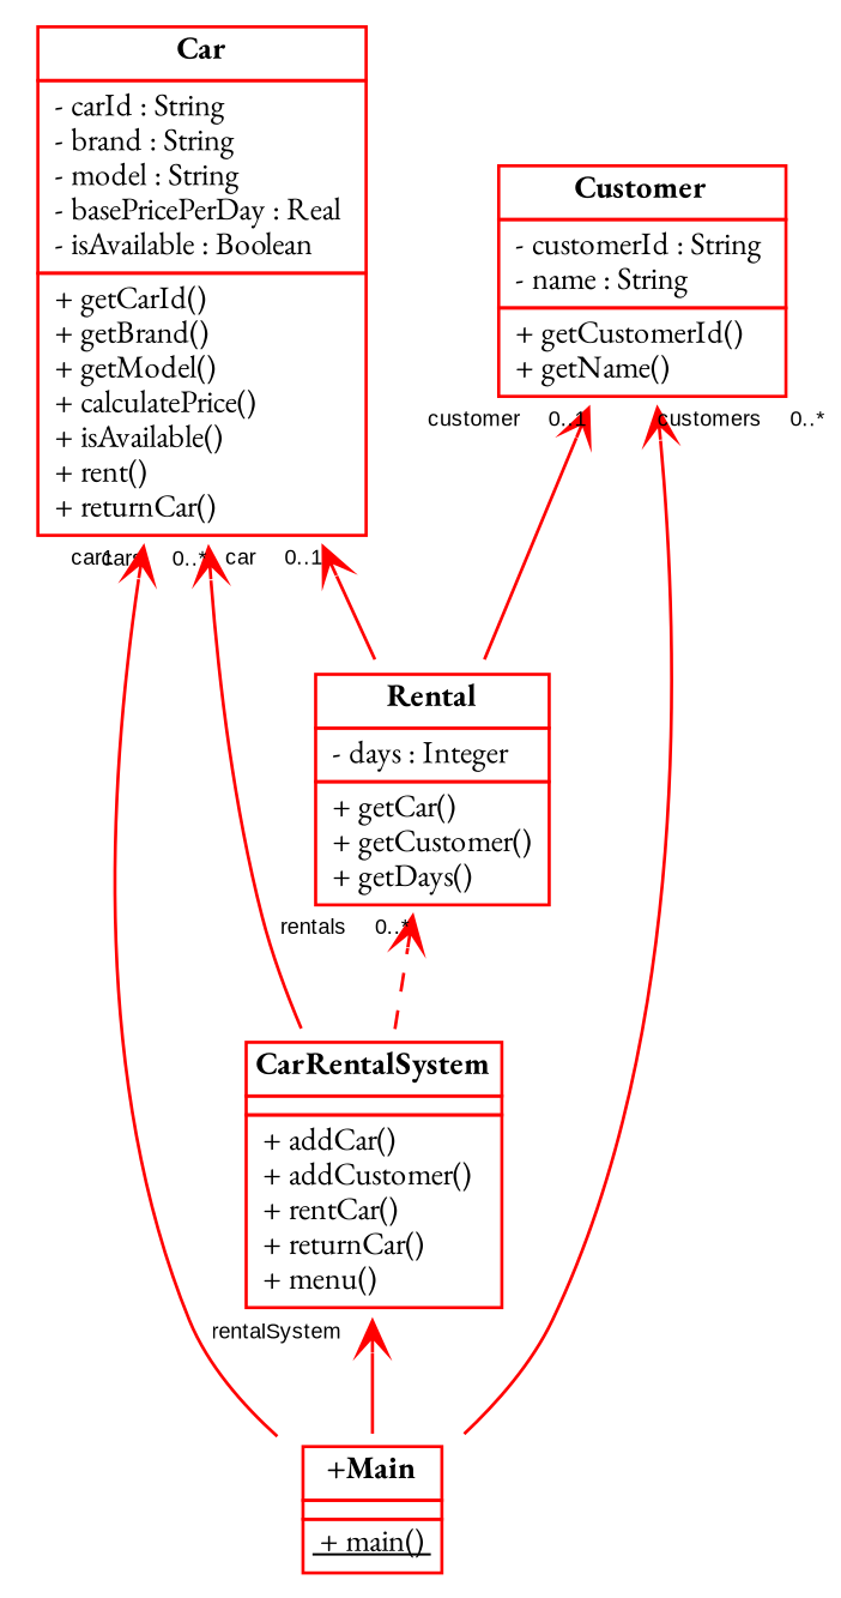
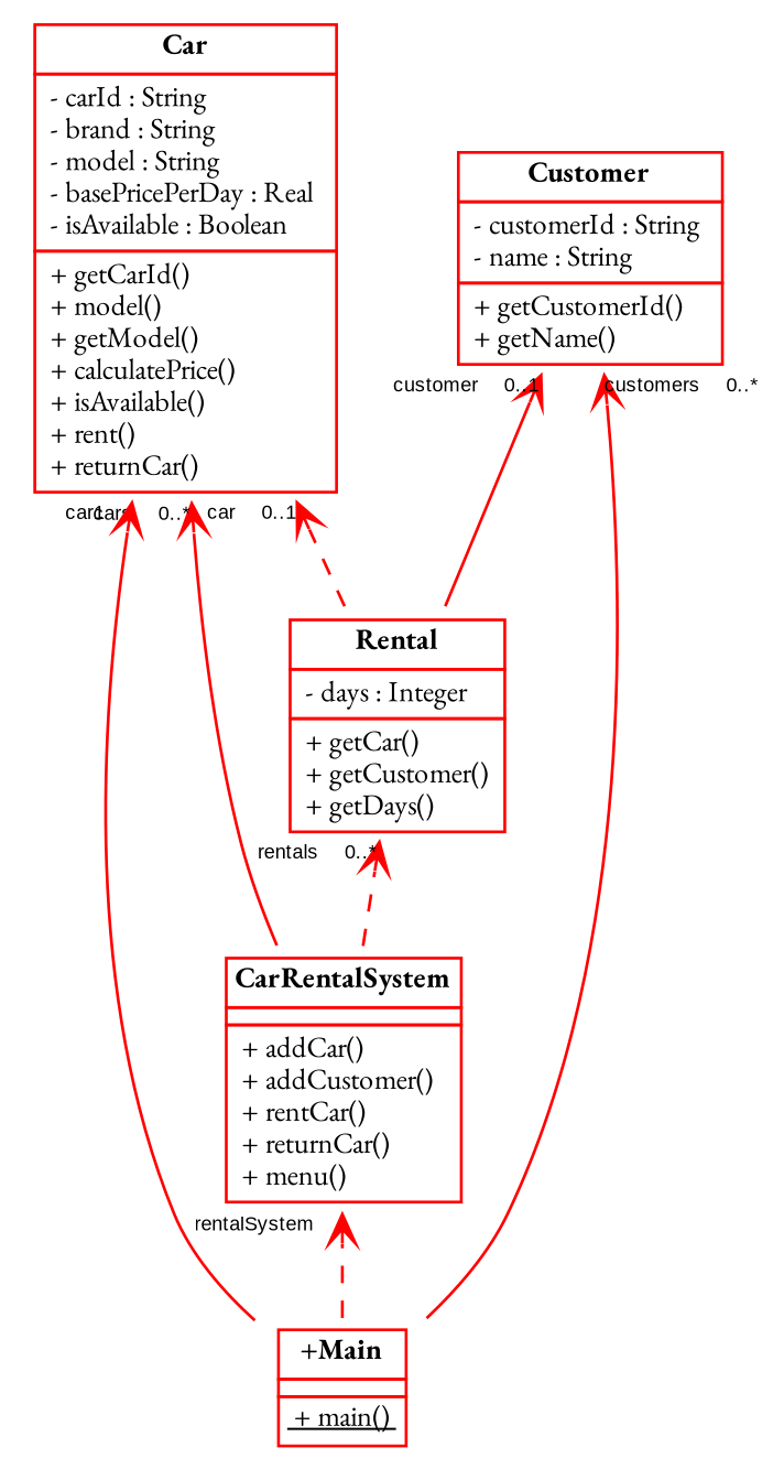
  digraph {
    fontname="EB Garamond"
    rankdir=BT
    node [color=red fillcolor=white fontname="EB Garamond" fontsize=10 shape=none style=filled]
    edge [arrowhead=vee arrowtail=empty color=red fontcolor=black fontname="EB Garamond" fontsize=10.0 labelfontname=arial labelfontsize=7 taillabel="    "]
-   Car [label=<                 <table border="0" cellborder="1" cellspacing="0">             <tr><td><b>\N</b></td></tr>             <tr><td align="left"> - carId : String  <br align="left"/> - brand : String  <br align="left"/> - model : String  <br align="left"/> - basePricePerDay : Real  <br align="left"/> - isAvailable : Boolean <br align="left"/></td></tr>             <tr><td align="left"> + getCarId() <br align="left"/> + getBrand() <br align="left"/> + getModel() <br align="left"/> + calculatePrice() <br align="left"/> + isAvailable() <br align="left"/> + rent() <br align="left"/> + returnCar() <br align="left"/></td></tr>         </table>>]
+   Car [label=<                 <table border="0" cellborder="1" cellspacing="0">             <tr><td><b>\N</b></td></tr>             <tr><td align="left"> - carId : String  <br align="left"/> - brand : String  <br align="left"/> - model : String  <br align="left"/> - basePricePerDay : Real  <br align="left"/> - isAvailable : Boolean <br align="left"/></td></tr>             <tr><td align="left"> + getCarId() <br align="left"/> + model() <br align="left"/> + getModel() <br align="left"/> + calculatePrice() <br align="left"/> + isAvailable() <br align="left"/> + rent() <br align="left"/> + returnCar() <br align="left"/></td></tr>         </table>>]
    Customer [label=<                 <table border="0" cellborder="1" cellspacing="0">             <tr><td><b>\N</b></td></tr>             <tr><td align="left"> - customerId : String  <br align="left"/> - name : String <br align="left"/></td></tr>             <tr><td align="left"> + getCustomerId() <br align="left"/> + getName() <br align="left"/></td></tr>         </table>>]
    Rental [label=<                 <table border="0" cellborder="1" cellspacing="0">             <tr><td><b>\N</b></td></tr>             <tr><td align="left"> - days : Integer <br align="left"/></td></tr>             <tr><td align="left"> + getCar() <br align="left"/> + getCustomer() <br align="left"/> + getDays() <br align="left"/></td></tr>         </table>>]
    CarRentalSystem [label=<                 <table border="0" cellborder="1" cellspacing="0">             <tr><td><b>\N</b></td></tr>             <tr><td align="left"></td></tr>             <tr><td align="left"> + addCar() <br align="left"/> + addCustomer() <br align="left"/> + rentCar() <br align="left"/> + returnCar() <br align="left"/> + menu() <br align="left"/></td></tr>         </table>>]
    Main [label=<                 <table border="0" cellborder="1" cellspacing="0">             <tr><td><b>+\N</b></td></tr>             <tr><td align="left"></td></tr>             <tr><td align="left"><u> + main() </u><br align="left"/></td></tr>         </table>>]
-   Rental -> Car [headlabel="car    0..1"]
+   Rental -> Car [headlabel="car    0..1" style=dashed]
    Rental -> Customer [headlabel="customer    0..1"]
    CarRentalSystem -> Car [headlabel="cars    0..*"]
    CarRentalSystem -> Rental [headlabel="rentals    0..*" style=dashed]
    Main -> Car [headlabel="car1    " style=solid taillabel=""]
    Main -> Customer [headlabel="customers    0..*"]
-   Main -> CarRentalSystem [headlabel="rentalSystem    " style=solid taillabel=""]
+   Main -> CarRentalSystem [headlabel="rentalSystem    " style=dashed taillabel=""]
  }
